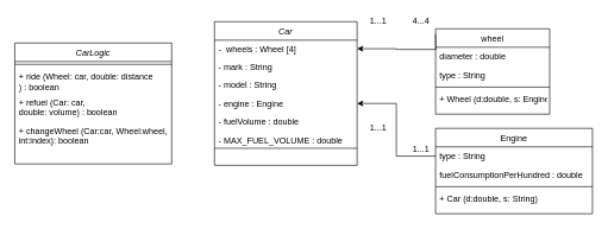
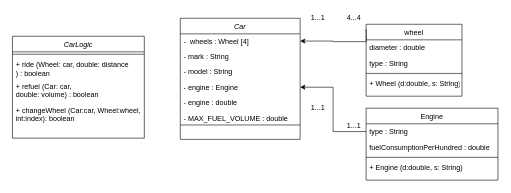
  <mxCell id="0" />
  <mxCell id="1" parent="0" />
  <mxCell id="2" style="edgeStyle=orthogonalEdgeStyle;rounded=0;orthogonalLoop=1;jettySize=auto;html=1;exitX=0.5;exitY=0;exitDx=0;exitDy=0;entryX=0.5;entryY=0;entryDx=0;entryDy=0;" parent="1" source="3" target="3" edge="1"><mxGeometry relative="1" as="geometry"><mxPoint x="430.167" y="210" as="targetPoint" /></mxGeometry></mxCell>
  <mxCell id="3" value="Car" style="swimlane;fontStyle=2;align=center;verticalAlign=top;childLayout=stackLayout;horizontal=1;startSize=26;horizontalStack=0;resizeParent=1;resizeLast=0;collapsible=1;marginBottom=0;rounded=0;shadow=0;strokeWidth=1;" parent="1" vertex="1"><mxGeometry x="300" y="30" width="200" height="202" as="geometry"><mxRectangle x="230" y="140" width="160" height="26" as="alternateBounds" /></mxGeometry></mxCell>
  <mxCell id="4" value="-  wheels : Wheel [4] " style="text;align=left;verticalAlign=top;spacingLeft=4;spacingRight=4;overflow=hidden;rotatable=0;points=[[0,0.5],[1,0.5]];portConstraint=eastwest;" parent="3" vertex="1"><mxGeometry y="26" width="200" height="24" as="geometry" /></mxCell>
  <mxCell id="5" value="- mark : String" style="text;align=left;verticalAlign=top;spacingLeft=4;spacingRight=4;overflow=hidden;rotatable=0;points=[[0,0.5],[1,0.5]];portConstraint=eastwest;" parent="3" vertex="1"><mxGeometry y="50" width="200" height="26" as="geometry" /></mxCell>
  <mxCell id="6" value="- model : String" style="text;align=left;verticalAlign=top;spacingLeft=4;spacingRight=4;overflow=hidden;rotatable=0;points=[[0,0.5],[1,0.5]];portConstraint=eastwest;" parent="3" vertex="1"><mxGeometry y="76" width="200" height="26" as="geometry" /></mxCell>
  <mxCell id="7" value="- engine : Engine" style="text;align=left;verticalAlign=top;spacingLeft=4;spacingRight=4;overflow=hidden;rotatable=0;points=[[0,0.5],[1,0.5]];portConstraint=eastwest;" parent="3" vertex="1"><mxGeometry y="102" width="200" height="26" as="geometry" /></mxCell>
- <mxCell id="8" value="- fuelVolume : double" style="text;align=left;verticalAlign=top;spacingLeft=4;spacingRight=4;overflow=hidden;rotatable=0;points=[[0,0.5],[1,0.5]];portConstraint=eastwest;" parent="3" vertex="1"><mxGeometry y="128" width="200" height="26" as="geometry" /></mxCell>
+ <mxCell id="8" value="- engine : double" style="text;align=left;verticalAlign=top;spacingLeft=4;spacingRight=4;overflow=hidden;rotatable=0;points=[[0,0.5],[1,0.5]];portConstraint=eastwest;" parent="3" vertex="1"><mxGeometry y="128" width="200" height="26" as="geometry" /></mxCell>
  <mxCell id="9" value="- MAX_FUEL_VOLUME : double" style="text;align=left;verticalAlign=top;spacingLeft=4;spacingRight=4;overflow=hidden;rotatable=0;points=[[0,0.5],[1,0.5]];portConstraint=eastwest;rounded=0;shadow=0;html=0;" parent="3" vertex="1"><mxGeometry y="154" width="200" height="20" as="geometry" /></mxCell>
  <mxCell id="10" value="" style="line;html=1;strokeWidth=1;align=left;verticalAlign=middle;spacingTop=-1;spacingLeft=3;spacingRight=3;rotatable=0;labelPosition=right;points=[];portConstraint=eastwest;" parent="3" vertex="1"><mxGeometry y="174" width="200" height="8" as="geometry" /></mxCell>
  <mxCell id="11" value="wheel" style="swimlane;fontStyle=0;align=center;verticalAlign=top;childLayout=stackLayout;horizontal=1;startSize=26;horizontalStack=0;resizeParent=1;resizeLast=0;collapsible=1;marginBottom=0;rounded=0;shadow=0;strokeWidth=1;" parent="1" vertex="1"><mxGeometry x="610" y="40" width="160" height="120" as="geometry"><mxRectangle x="550" y="140" width="160" height="26" as="alternateBounds" /></mxGeometry></mxCell>
  <mxCell id="12" value="diameter : double" style="text;align=left;verticalAlign=top;spacingLeft=4;spacingRight=4;overflow=hidden;rotatable=0;points=[[0,0.5],[1,0.5]];portConstraint=eastwest;" parent="11" vertex="1"><mxGeometry y="26" width="160" height="26" as="geometry" /></mxCell>
  <mxCell id="13" value="type : String" style="text;align=left;verticalAlign=top;spacingLeft=4;spacingRight=4;overflow=hidden;rotatable=0;points=[[0,0.5],[1,0.5]];portConstraint=eastwest;rounded=0;shadow=0;html=0;" parent="11" vertex="1"><mxGeometry y="52" width="160" height="26" as="geometry" /></mxCell>
  <mxCell id="14" value="" style="line;html=1;strokeWidth=1;align=left;verticalAlign=middle;spacingTop=-1;spacingLeft=3;spacingRight=3;rotatable=0;labelPosition=right;points=[];portConstraint=eastwest;" parent="11" vertex="1"><mxGeometry y="78" width="160" height="8" as="geometry" /></mxCell>
- <mxCell id="15" value="+ Wheel (d:double, s: Engine)" style="text;align=left;verticalAlign=top;spacingLeft=4;spacingRight=4;overflow=hidden;rotatable=0;points=[[0,0.5],[1,0.5]];portConstraint=eastwest;rounded=0;shadow=0;html=0;" parent="11" vertex="1"><mxGeometry y="86" width="160" height="26" as="geometry" /></mxCell>
+ <mxCell id="15" value="+ Wheel (d:double, s: String)" style="text;align=left;verticalAlign=top;spacingLeft=4;spacingRight=4;overflow=hidden;rotatable=0;points=[[0,0.5],[1,0.5]];portConstraint=eastwest;rounded=0;shadow=0;html=0;" parent="11" vertex="1"><mxGeometry y="86" width="160" height="26" as="geometry" /></mxCell>
  <mxCell id="16" style="edgeStyle=orthogonalEdgeStyle;rounded=0;orthogonalLoop=1;jettySize=auto;html=1;entryX=1;entryY=0.5;entryDx=0;entryDy=0;" parent="1" target="4" edge="1"><mxGeometry relative="1" as="geometry"><mxPoint x="610" y="48" as="sourcePoint" /></mxGeometry></mxCell>
  <mxCell id="17" value="1...1" style="text;html=1;strokeColor=none;fillColor=none;align=center;verticalAlign=middle;whiteSpace=wrap;rounded=0;" parent="1" vertex="1"><mxGeometry x="510" y="170" width="40" height="20" as="geometry" /></mxCell>
  <mxCell id="18" value="4...4" style="text;html=1;strokeColor=none;fillColor=none;align=center;verticalAlign=middle;whiteSpace=wrap;rounded=0;" parent="1" vertex="1"><mxGeometry x="570" y="20" width="40" height="20" as="geometry" /></mxCell>
  <mxCell id="19" value="Engine" style="swimlane;fontStyle=0;align=center;verticalAlign=top;childLayout=stackLayout;horizontal=1;startSize=26;horizontalStack=0;resizeParent=1;resizeLast=0;collapsible=1;marginBottom=0;rounded=0;shadow=0;strokeWidth=1;" parent="1" vertex="1"><mxGeometry x="610" y="180" width="220" height="120" as="geometry"><mxRectangle x="550" y="140" width="160" height="26" as="alternateBounds" /></mxGeometry></mxCell>
  <mxCell id="20" value="type : String" style="text;align=left;verticalAlign=top;spacingLeft=4;spacingRight=4;overflow=hidden;rotatable=0;points=[[0,0.5],[1,0.5]];portConstraint=eastwest;rounded=0;shadow=0;html=0;" parent="19" vertex="1"><mxGeometry y="26" width="220" height="26" as="geometry" /></mxCell>
  <mxCell id="21" value="fuelConsumptionPerHundred : double" style="text;align=left;verticalAlign=top;spacingLeft=4;spacingRight=4;overflow=hidden;rotatable=0;points=[[0,0.5],[1,0.5]];portConstraint=eastwest;" parent="19" vertex="1"><mxGeometry y="52" width="220" height="26" as="geometry" /></mxCell>
  <mxCell id="22" value="" style="line;html=1;strokeWidth=1;align=left;verticalAlign=middle;spacingTop=-1;spacingLeft=3;spacingRight=3;rotatable=0;labelPosition=right;points=[];portConstraint=eastwest;" parent="19" vertex="1"><mxGeometry y="78" width="220" height="8" as="geometry" /></mxCell>
- <mxCell id="23" value="+ Car (d:double, s: String)" style="text;align=left;verticalAlign=top;spacingLeft=4;spacingRight=4;overflow=hidden;rotatable=0;points=[[0,0.5],[1,0.5]];portConstraint=eastwest;rounded=0;shadow=0;html=0;" parent="19" vertex="1"><mxGeometry y="86" width="220" height="26" as="geometry" /></mxCell>
+ <mxCell id="23" value="+ Engine (d:double, s: String)" style="text;align=left;verticalAlign=top;spacingLeft=4;spacingRight=4;overflow=hidden;rotatable=0;points=[[0,0.5],[1,0.5]];portConstraint=eastwest;rounded=0;shadow=0;html=0;" parent="19" vertex="1"><mxGeometry y="86" width="220" height="26" as="geometry" /></mxCell>
  <mxCell id="24" style="edgeStyle=orthogonalEdgeStyle;rounded=0;orthogonalLoop=1;jettySize=auto;html=1;exitX=0;exitY=0.5;exitDx=0;exitDy=0;" parent="1" source="20" target="7" edge="1"><mxGeometry relative="1" as="geometry" /></mxCell>
  <mxCell id="25" value="1...1" style="text;html=1;strokeColor=none;fillColor=none;align=center;verticalAlign=middle;whiteSpace=wrap;rounded=0;" parent="1" vertex="1"><mxGeometry x="510" y="20" width="40" height="20" as="geometry" /></mxCell>
  <mxCell id="26" value="1...1" style="text;html=1;strokeColor=none;fillColor=none;align=center;verticalAlign=middle;whiteSpace=wrap;rounded=0;" parent="1" vertex="1"><mxGeometry x="570" y="200" width="40" height="20" as="geometry" /></mxCell>
  <mxCell id="27" value="CarLogic" style="swimlane;fontStyle=2;align=center;verticalAlign=top;childLayout=stackLayout;horizontal=1;startSize=26;horizontalStack=0;resizeParent=1;resizeLast=0;collapsible=1;marginBottom=0;rounded=0;shadow=0;strokeWidth=1;" parent="1" vertex="1"><mxGeometry x="20" y="60" width="220" height="170" as="geometry"><mxRectangle x="230" y="140" width="160" height="26" as="alternateBounds" /></mxGeometry></mxCell>
  <mxCell id="28" value="" style="line;html=1;strokeWidth=1;align=left;verticalAlign=middle;spacingTop=-1;spacingLeft=3;spacingRight=3;rotatable=0;labelPosition=right;points=[];portConstraint=eastwest;" parent="27" vertex="1"><mxGeometry y="26" width="220" height="8" as="geometry" /></mxCell>
  <mxCell id="29" value="+ ride (Wheel: car, double: distance&#10;) : boolean" style="text;align=left;verticalAlign=top;spacingLeft=4;spacingRight=4;overflow=hidden;rotatable=0;points=[[0,0.5],[1,0.5]];portConstraint=eastwest;rounded=0;shadow=0;html=0;" parent="27" vertex="1"><mxGeometry y="34" width="220" height="36" as="geometry" /></mxCell>
  <mxCell id="30" value="+ refuel (Car: car, &#10;double: volume) : boolean" style="text;align=left;verticalAlign=top;spacingLeft=4;spacingRight=4;overflow=hidden;rotatable=0;points=[[0,0.5],[1,0.5]];portConstraint=eastwest;rounded=0;shadow=0;html=0;" parent="27" vertex="1"><mxGeometry y="70" width="220" height="40" as="geometry" /></mxCell>
  <mxCell id="31" value="+ changeWheel (Car:car, Wheel:wheel, &#10;int:index): boolean" style="text;align=left;verticalAlign=top;spacingLeft=4;spacingRight=4;overflow=hidden;rotatable=0;points=[[0,0.5],[1,0.5]];portConstraint=eastwest;rounded=0;shadow=0;html=0;" parent="27" vertex="1"><mxGeometry y="110" width="220" height="40" as="geometry" /></mxCell>
